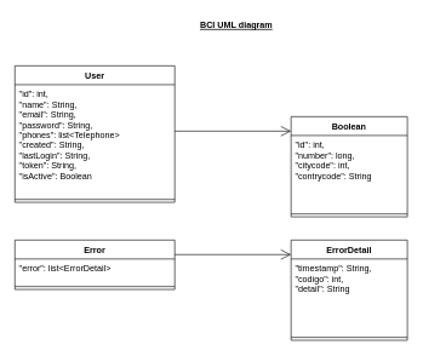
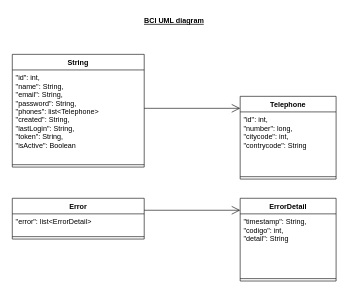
  <mxCell id="0" />
  <mxCell id="1" parent="0" />
- <mxCell id="2" value="User" style="swimlane;fontStyle=1;align=center;verticalAlign=top;childLayout=stackLayout;horizontal=1;startSize=26;horizontalStack=0;resizeParent=1;resizeParentMax=0;resizeLast=0;collapsible=1;marginBottom=0;" vertex="1" parent="1"><mxGeometry x="20" y="90" width="220" height="188" as="geometry" /></mxCell>
+ <mxCell id="2" value="String" style="swimlane;fontStyle=1;align=center;verticalAlign=top;childLayout=stackLayout;horizontal=1;startSize=26;horizontalStack=0;resizeParent=1;resizeParentMax=0;resizeLast=0;collapsible=1;marginBottom=0;" vertex="1" parent="1"><mxGeometry x="20" y="90" width="220" height="188" as="geometry" /></mxCell>
  <mxCell id="3" value="&quot;id&quot;: int,&#10;&quot;name&quot;: String,&#10;&quot;email&quot;: String,&#10;&quot;password&quot;: String,&#10;&quot;phones&quot;: list&lt;Telephone&gt;&#10;&quot;created&quot;: String,&#10;&quot;lastLogin&quot;: String,&#10;&quot;token&quot;: String,&#10;&quot;isActive&quot;: Boolean&#10;" style="text;strokeColor=none;fillColor=none;align=left;verticalAlign=top;spacingLeft=4;spacingRight=4;overflow=hidden;rotatable=0;points=[[0,0.5],[1,0.5]];portConstraint=eastwest;" vertex="1" parent="2"><mxGeometry y="26" width="220" height="154" as="geometry" /></mxCell>
  <mxCell id="4" value="" style="line;strokeWidth=1;fillColor=none;align=left;verticalAlign=middle;spacingTop=-1;spacingLeft=3;spacingRight=3;rotatable=0;labelPosition=right;points=[];portConstraint=eastwest;" vertex="1" parent="2"><mxGeometry y="180" width="220" height="8" as="geometry" /></mxCell>
- <mxCell id="5" value="Boolean" style="swimlane;fontStyle=1;align=center;verticalAlign=top;childLayout=stackLayout;horizontal=1;startSize=26;horizontalStack=0;resizeParent=1;resizeParentMax=0;resizeLast=0;collapsible=1;marginBottom=0;" vertex="1" parent="1"><mxGeometry x="400" y="160" width="160" height="138" as="geometry" /></mxCell>
+ <mxCell id="5" value="Telephone" style="swimlane;fontStyle=1;align=center;verticalAlign=top;childLayout=stackLayout;horizontal=1;startSize=26;horizontalStack=0;resizeParent=1;resizeParentMax=0;resizeLast=0;collapsible=1;marginBottom=0;" vertex="1" parent="1"><mxGeometry x="400" y="160" width="160" height="138" as="geometry" /></mxCell>
  <mxCell id="6" value="&quot;id&quot;: int,&#10;&quot;number&quot;: long,&#10;&quot;citycode&quot;: int,&#10;&quot;contrycode&quot;: String " style="text;strokeColor=none;fillColor=none;align=left;verticalAlign=top;spacingLeft=4;spacingRight=4;overflow=hidden;rotatable=0;points=[[0,0.5],[1,0.5]];portConstraint=eastwest;" vertex="1" parent="5"><mxGeometry y="26" width="160" height="104" as="geometry" /></mxCell>
  <mxCell id="7" value="" style="line;strokeWidth=1;fillColor=none;align=left;verticalAlign=middle;spacingTop=-1;spacingLeft=3;spacingRight=3;rotatable=0;labelPosition=right;points=[];portConstraint=eastwest;" vertex="1" parent="5"><mxGeometry y="130" width="160" height="8" as="geometry" /></mxCell>
  <mxCell id="8" value="" style="endArrow=open;endFill=1;endSize=12;html=1;rounded=0;" edge="1" parent="1"><mxGeometry width="160" relative="1" as="geometry"><mxPoint x="240" y="180" as="sourcePoint" /><mxPoint x="400" y="180" as="targetPoint" /></mxGeometry></mxCell>
  <mxCell id="9" value="Error" style="swimlane;fontStyle=1;align=center;verticalAlign=top;childLayout=stackLayout;horizontal=1;startSize=26;horizontalStack=0;resizeParent=1;resizeParentMax=0;resizeLast=0;collapsible=1;marginBottom=0;" vertex="1" parent="1"><mxGeometry x="20" y="330" width="220" height="68" as="geometry" /></mxCell>
  <mxCell id="10" value="&quot;error&quot;: list&lt;ErrorDetail&gt;&#10;" style="text;strokeColor=none;fillColor=none;align=left;verticalAlign=top;spacingLeft=4;spacingRight=4;overflow=hidden;rotatable=0;points=[[0,0.5],[1,0.5]];portConstraint=eastwest;" vertex="1" parent="9"><mxGeometry y="26" width="220" height="34" as="geometry" /></mxCell>
  <mxCell id="11" value="" style="line;strokeWidth=1;fillColor=none;align=left;verticalAlign=middle;spacingTop=-1;spacingLeft=3;spacingRight=3;rotatable=0;labelPosition=right;points=[];portConstraint=eastwest;" vertex="1" parent="9"><mxGeometry y="60" width="220" height="8" as="geometry" /></mxCell>
  <mxCell id="12" value="ErrorDetail" style="swimlane;fontStyle=1;align=center;verticalAlign=top;childLayout=stackLayout;horizontal=1;startSize=26;horizontalStack=0;resizeParent=1;resizeParentMax=0;resizeLast=0;collapsible=1;marginBottom=0;" vertex="1" parent="1"><mxGeometry x="400" y="330" width="160" height="138" as="geometry" /></mxCell>
  <mxCell id="13" value="&quot;timestamp&quot;: String,&#10;&quot;codigo&quot;: int,&#10;&quot;detail&quot;: String " style="text;strokeColor=none;fillColor=none;align=left;verticalAlign=top;spacingLeft=4;spacingRight=4;overflow=hidden;rotatable=0;points=[[0,0.5],[1,0.5]];portConstraint=eastwest;" vertex="1" parent="12"><mxGeometry y="26" width="160" height="104" as="geometry" /></mxCell>
  <mxCell id="14" value="" style="line;strokeWidth=1;fillColor=none;align=left;verticalAlign=middle;spacingTop=-1;spacingLeft=3;spacingRight=3;rotatable=0;labelPosition=right;points=[];portConstraint=eastwest;" vertex="1" parent="12"><mxGeometry y="130" width="160" height="8" as="geometry" /></mxCell>
  <mxCell id="15" value="" style="endArrow=open;endFill=1;endSize=12;html=1;rounded=0;" edge="1" parent="1"><mxGeometry width="160" relative="1" as="geometry"><mxPoint x="240" y="350" as="sourcePoint" /><mxPoint x="400" y="350" as="targetPoint" /></mxGeometry></mxCell>
- <mxCell id="16" value="BCI UML diagram" style="text;align=center;fontStyle=5;verticalAlign=middle;spacingLeft=3;spacingRight=3;strokeColor=none;rotatable=0;points=[[0,0.5],[1,0.5]];portConstraint=eastwest;" vertex="1" parent="1"><mxGeometry x="165" y="20" width="320" height="26" as="geometry" /></mxCell>
+ <mxCell id="16" value="BCI UML diagram" style="text;align=center;fontStyle=5;verticalAlign=middle;spacingLeft=3;spacingRight=3;strokeColor=none;rotatable=0;points=[[0,0.5],[1,0.5]];portConstraint=eastwest;" vertex="1" parent="1"><mxGeometry x="130" width="320" height="26" as="geometry" y="20" /></mxCell>
